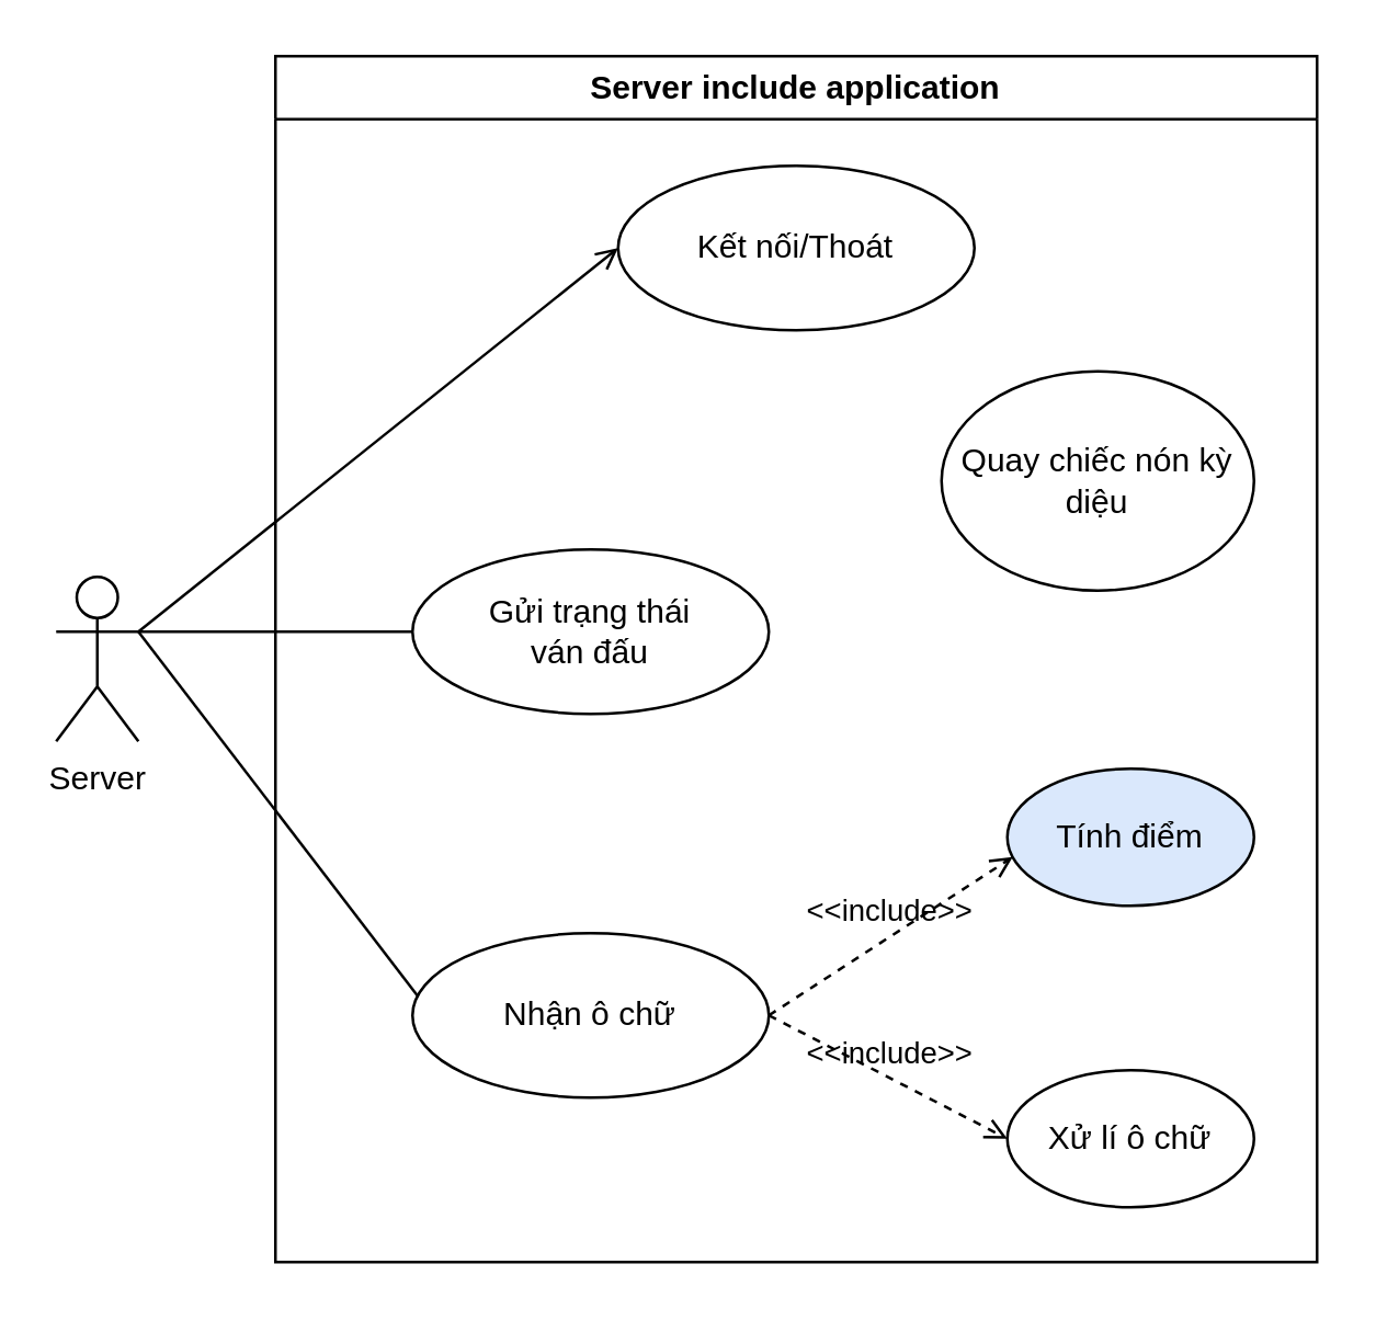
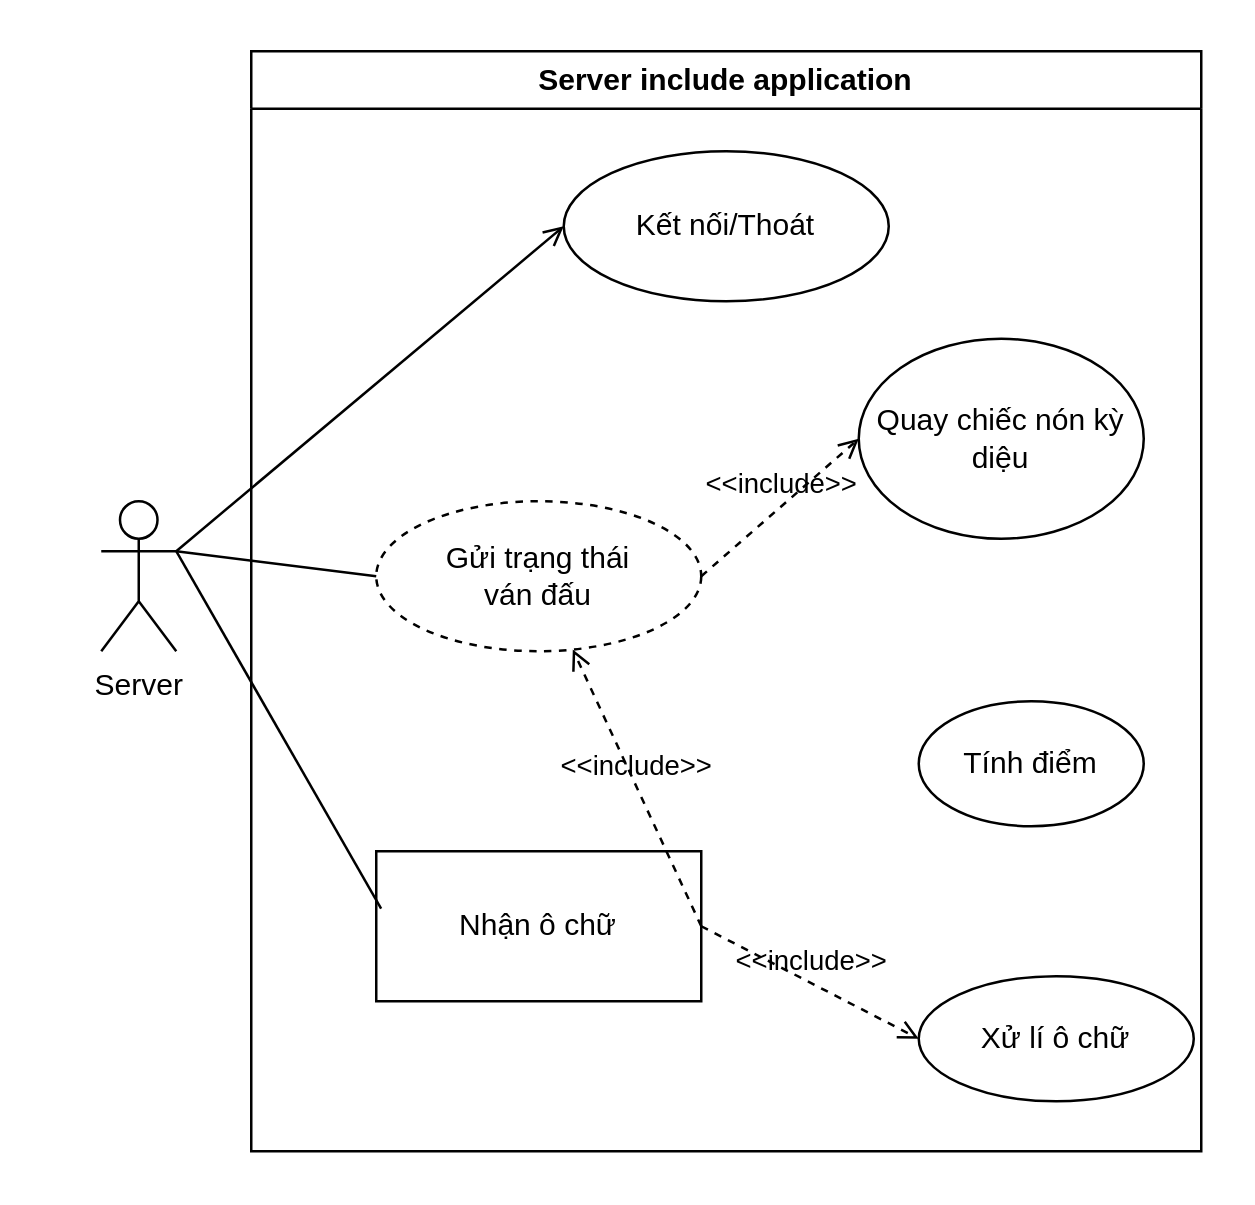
  <mxCell id="0" />
  <mxCell id="1" parent="0" />
  <mxCell id="2" value="Server include application" style="swimlane;whiteSpace=wrap;html=1;" parent="1" vertex="1"><mxGeometry x="100" y="20" width="380" height="440" as="geometry" /></mxCell>
  <mxCell id="3" value="Kết nối/Thoát" style="ellipse;whiteSpace=wrap;html=1;" parent="2" vertex="1"><mxGeometry x="125" y="40" width="130" height="60" as="geometry" /></mxCell>
- <mxCell id="4" value="Gửi trạng thái &lt;br&gt;ván đấu" style="ellipse;whiteSpace=wrap;html=1;" parent="2" vertex="1"><mxGeometry x="50" y="180" width="130" height="60" as="geometry" /></mxCell>
- <mxCell id="5" value="Nhận ô chữ" style="ellipse;whiteSpace=wrap;html=1;" vertex="1" parent="2"><mxGeometry x="50" y="320" width="130" height="60" as="geometry" /></mxCell>
+ <mxCell id="4" value="Gửi trạng thái &lt;br&gt;ván đấu" style="ellipse;whiteSpace=wrap;html=1;dashed=1;" parent="2" vertex="1"><mxGeometry x="50" y="180" width="130" height="60" as="geometry" /></mxCell>
+ <mxCell id="5" value="Nhận ô chữ" style="whiteSpace=wrap;html=1;rounded=0;" vertex="1" parent="2"><mxGeometry x="50" y="320" width="130" height="60" as="geometry" /></mxCell>
  <mxCell id="6" value="Quay chiếc nón kỳ diệu" style="ellipse;whiteSpace=wrap;html=1;" parent="2" vertex="1"><mxGeometry x="243" y="115" width="114" height="80" as="geometry" /></mxCell>
- <mxCell id="8" value="Tính điểm" style="ellipse;whiteSpace=wrap;html=1;fillColor=#dae8fc;" parent="2" vertex="1"><mxGeometry x="267" y="260" width="90" height="50" as="geometry" /></mxCell>
- <mxCell id="9" value="&amp;lt;&amp;lt;include&amp;gt;&amp;gt;" style="html=1;verticalAlign=bottom;labelBackgroundColor=none;endArrow=open;endFill=0;dashed=1;rounded=0;entryX=0.022;entryY=0.644;entryDx=0;entryDy=0;exitX=1;exitY=0.5;exitDx=0;exitDy=0;entryPerimeter=0;" edge="1" parent="2" source="5" target="8"><mxGeometry width="160" relative="1" as="geometry"><mxPoint x="-40" y="190" as="sourcePoint" /><mxPoint x="120" y="190" as="targetPoint" /></mxGeometry></mxCell>
- <mxCell id="10" value="Xử lí ô chữ" style="ellipse;whiteSpace=wrap;html=1;" parent="2" vertex="1"><mxGeometry x="267" y="370" width="90" height="50" as="geometry" /></mxCell>
+ <mxCell id="7" value="&amp;lt;&amp;lt;include&amp;gt;&amp;gt;" style="html=1;verticalAlign=bottom;labelBackgroundColor=none;endArrow=open;endFill=0;dashed=1;rounded=0;entryX=0;entryY=0.5;entryDx=0;entryDy=0;exitX=1;exitY=0.5;exitDx=0;exitDy=0;" edge="1" parent="2" source="4" target="6"><mxGeometry width="160" relative="1" as="geometry"><mxPoint x="-40" y="210" as="sourcePoint" /><mxPoint x="120" y="210" as="targetPoint" /></mxGeometry></mxCell>
+ <mxCell id="8" value="Tính điểm" style="ellipse;whiteSpace=wrap;html=1;" parent="2" vertex="1"><mxGeometry x="267" y="260" width="90" height="50" as="geometry" /></mxCell>
+ <mxCell id="9" value="&amp;lt;&amp;lt;include&amp;gt;&amp;gt;" style="html=1;verticalAlign=bottom;labelBackgroundColor=none;endArrow=open;endFill=0;dashed=1;rounded=0;exitX=1;exitY=0.5;exitDx=0;exitDy=0;" edge="1" parent="2" source="5" target="4"><mxGeometry width="160" relative="1" as="geometry"><mxPoint x="-40" y="190" as="sourcePoint" /><mxPoint x="120" y="190" as="targetPoint" /></mxGeometry></mxCell>
+ <mxCell id="10" value="Xử lí ô chữ" style="ellipse;whiteSpace=wrap;html=1;" parent="2" vertex="1"><mxGeometry x="267" y="370" width="110" height="50" as="geometry" /></mxCell>
  <mxCell id="11" value="&amp;lt;&amp;lt;include&amp;gt;&amp;gt;" style="html=1;verticalAlign=bottom;labelBackgroundColor=none;endArrow=open;endFill=0;dashed=1;rounded=0;exitX=1;exitY=0.5;exitDx=0;exitDy=0;entryX=0;entryY=0.5;entryDx=0;entryDy=0;" edge="1" parent="2" source="5" target="10"><mxGeometry width="160" relative="1" as="geometry"><mxPoint x="-40" y="200" as="sourcePoint" /><mxPoint x="120" y="200" as="targetPoint" /></mxGeometry></mxCell>
- <mxCell id="12" value="Server&lt;br&gt;" style="shape=umlActor;verticalLabelPosition=bottom;verticalAlign=top;html=1;outlineConnect=0;" parent="1" vertex="1"><mxGeometry x="20" y="210" width="30" height="60" as="geometry" /></mxCell>
+ <mxCell id="12" value="Server&lt;br&gt;" style="shape=umlActor;verticalLabelPosition=bottom;verticalAlign=top;html=1;outlineConnect=0;" parent="1" vertex="1"><mxGeometry x="40" y="200" width="30" height="60" as="geometry" /></mxCell>
  <mxCell id="13" value="" style="endArrow=open;html=1;rounded=0;entryX=0;entryY=0.5;entryDx=0;entryDy=0;exitX=1;exitY=0.333;exitDx=0;exitDy=0;exitPerimeter=0;" edge="1" parent="1" source="12" target="3"><mxGeometry width="50" height="50" relative="1" as="geometry"><mxPoint x="100" y="250" as="sourcePoint" /><mxPoint x="150" y="200" as="targetPoint" /></mxGeometry></mxCell>
  <mxCell id="14" value="" style="endArrow=none;html=1;rounded=0;entryX=0;entryY=0.5;entryDx=0;entryDy=0;exitX=1;exitY=0.333;exitDx=0;exitDy=0;exitPerimeter=0;" edge="1" parent="1" source="12" target="4"><mxGeometry width="50" height="50" relative="1" as="geometry"><mxPoint x="100" y="250" as="sourcePoint" /><mxPoint x="150" y="200" as="targetPoint" /></mxGeometry></mxCell>
  <mxCell id="15" value="" style="endArrow=none;html=1;rounded=0;entryX=0.015;entryY=0.383;entryDx=0;entryDy=0;entryPerimeter=0;exitX=1;exitY=0.333;exitDx=0;exitDy=0;exitPerimeter=0;" edge="1" parent="1" source="12" target="5"><mxGeometry width="50" height="50" relative="1" as="geometry"><mxPoint x="100" y="250" as="sourcePoint" /><mxPoint x="150" y="200" as="targetPoint" /></mxGeometry></mxCell>
